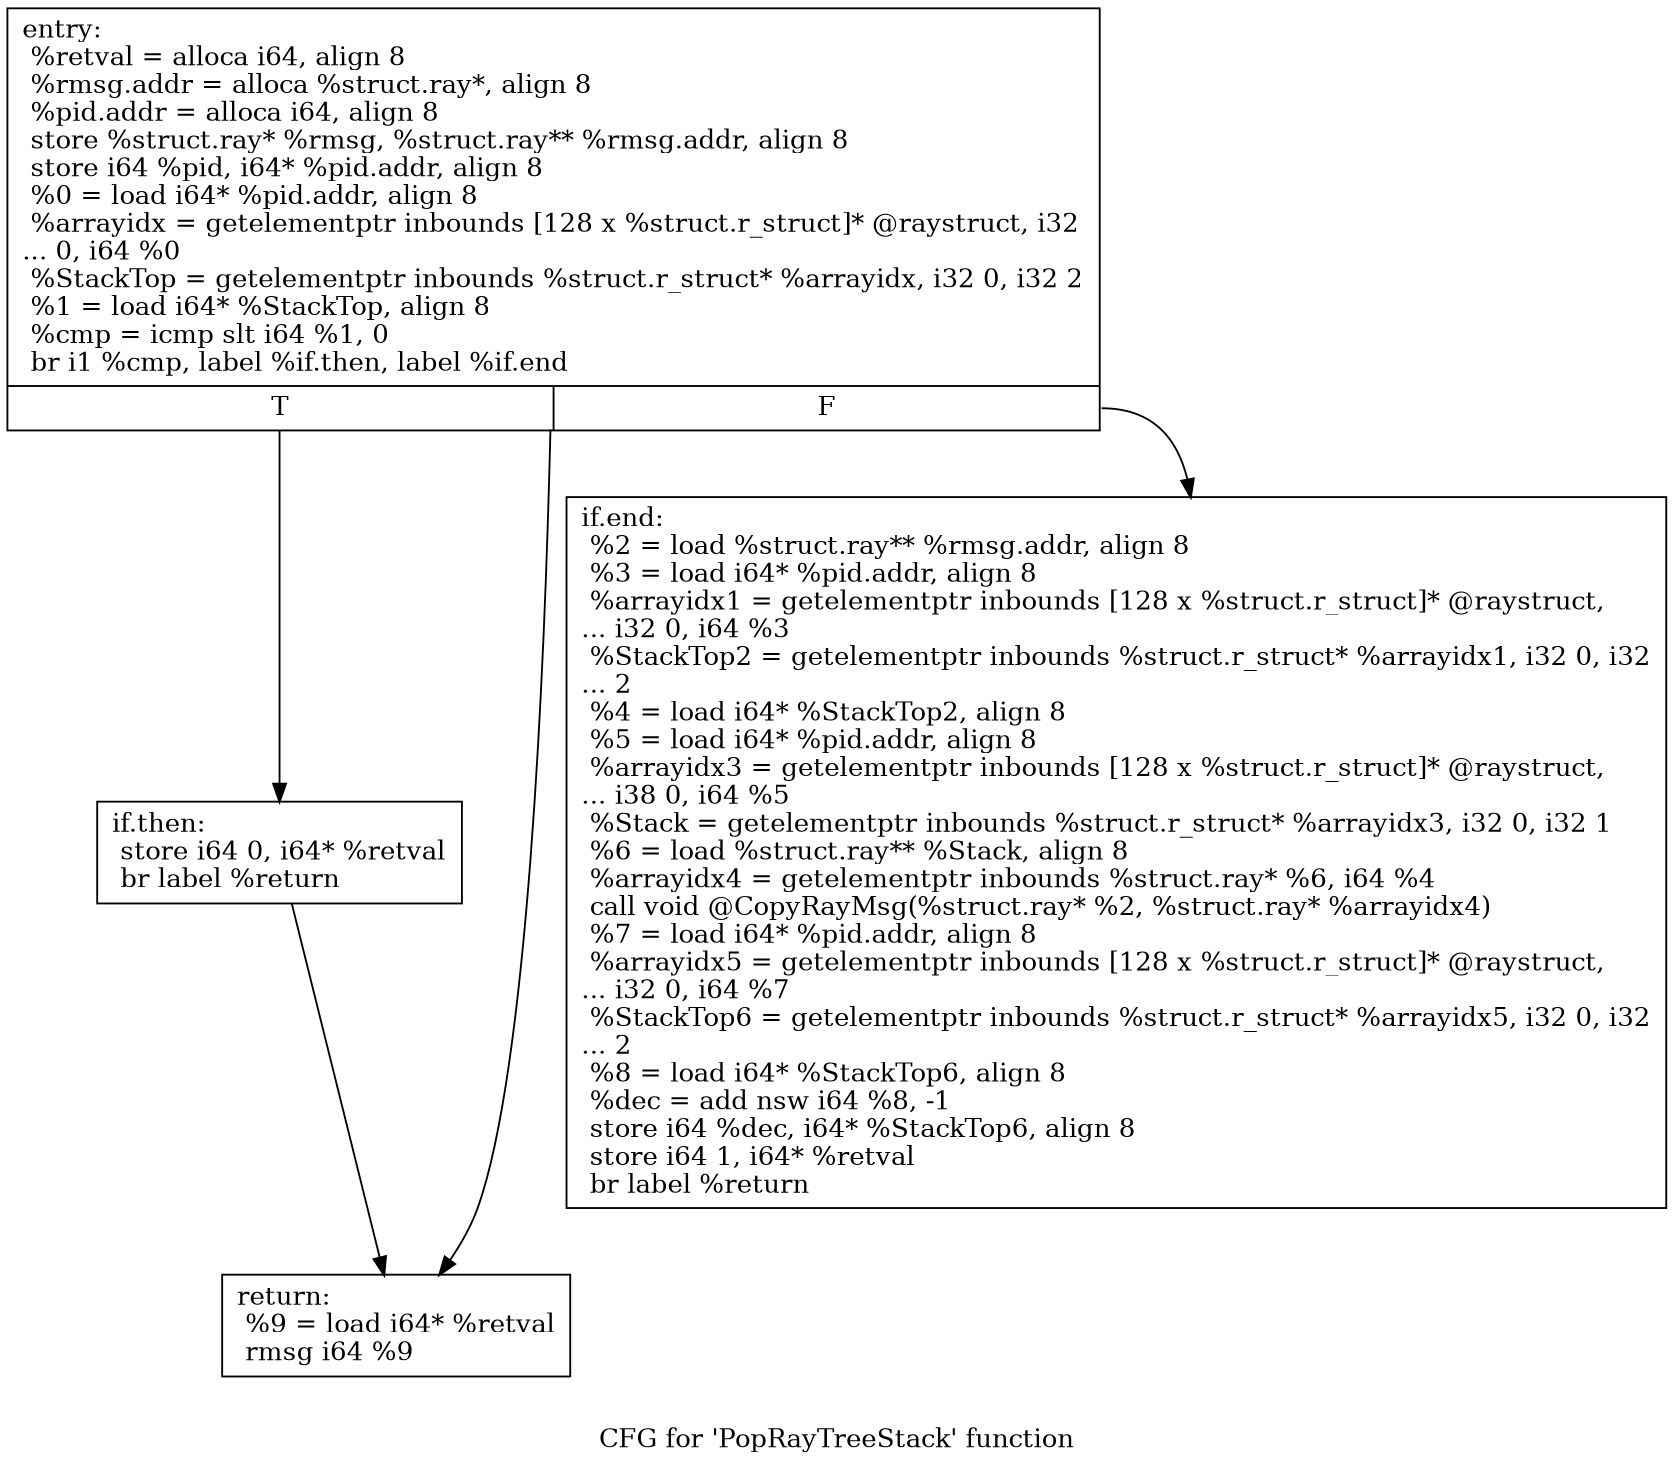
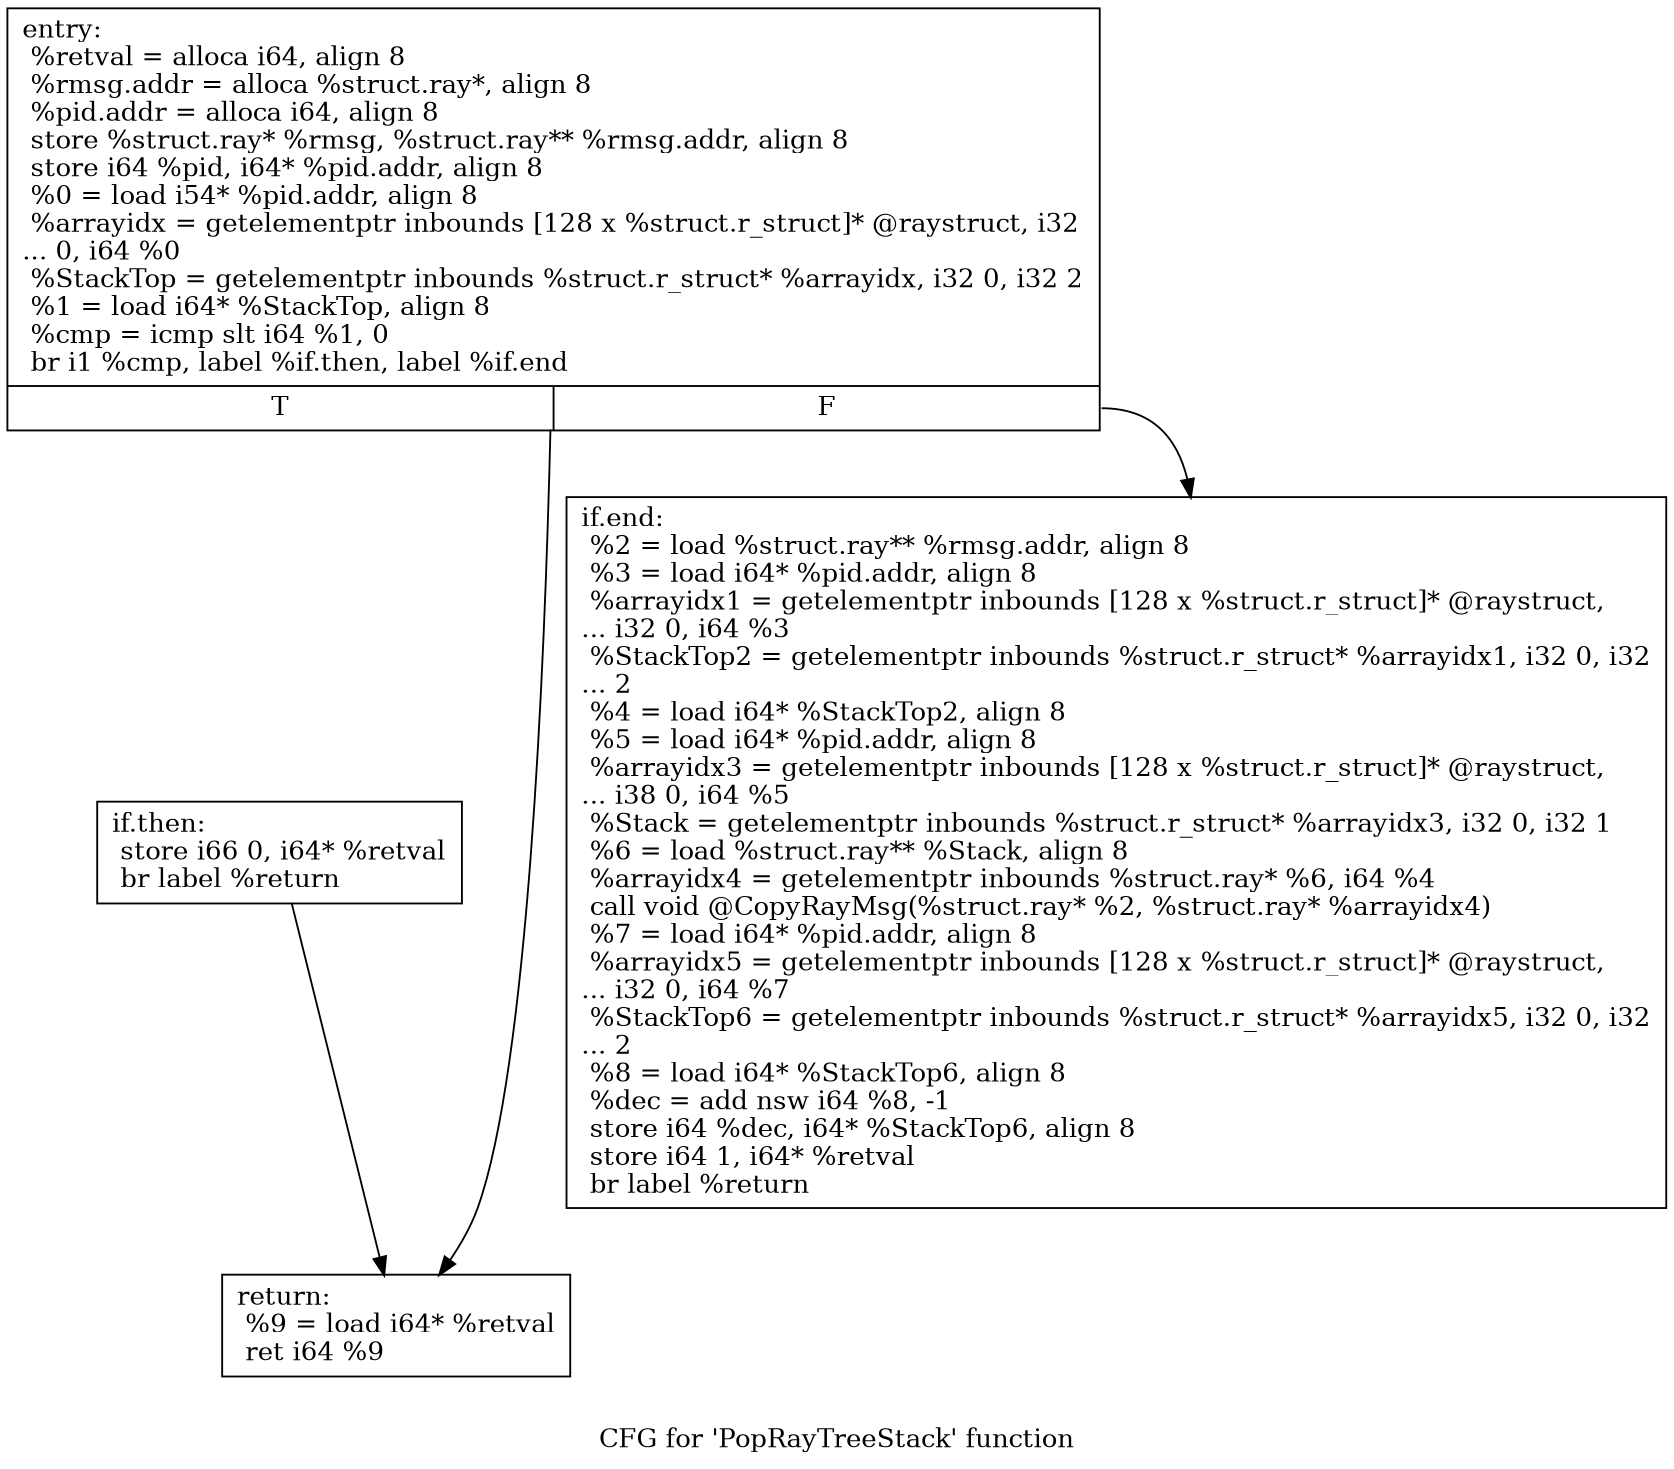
  digraph {
    label="CFG for 'PopRayTreeStack' function"
    node [shape=record]
-   n1 [label="{entry:\l  %retval = alloca i64, align 8\l  %rmsg.addr = alloca %struct.ray*, align 8\l  %pid.addr = alloca i64, align 8\l  store %struct.ray* %rmsg, %struct.ray** %rmsg.addr, align 8\l  store i64 %pid, i64* %pid.addr, align 8\l  %0 = load i64* %pid.addr, align 8\l  %arrayidx = getelementptr inbounds [128 x %struct.r_struct]* @raystruct, i32\l... 0, i64 %0\l  %StackTop = getelementptr inbounds %struct.r_struct* %arrayidx, i32 0, i32 2\l  %1 = load i64* %StackTop, align 8\l  %cmp = icmp slt i64 %1, 0\l  br i1 %cmp, label %if.then, label %if.end\l|{<s0>T|<s1>F}}"]
-   n2 [label="{if.then:                                          \l  store i64 0, i64* %retval\l  br label %return\l}"]
+   n1 [label="{entry:\l  %retval = alloca i64, align 8\l  %rmsg.addr = alloca %struct.ray*, align 8\l  %pid.addr = alloca i64, align 8\l  store %struct.ray* %rmsg, %struct.ray** %rmsg.addr, align 8\l  store i64 %pid, i64* %pid.addr, align 8\l  %0 = load i54* %pid.addr, align 8\l  %arrayidx = getelementptr inbounds [128 x %struct.r_struct]* @raystruct, i32\l... 0, i64 %0\l  %StackTop = getelementptr inbounds %struct.r_struct* %arrayidx, i32 0, i32 2\l  %1 = load i64* %StackTop, align 8\l  %cmp = icmp slt i64 %1, 0\l  br i1 %cmp, label %if.then, label %if.end\l|{<s0>T|<s1>F}}"]
+   n2 [label="{if.then:                                          \l  store i66 0, i64* %retval\l  br label %return\l}"]
    n3 [label="{if.end:                                           \l  %2 = load %struct.ray** %rmsg.addr, align 8\l  %3 = load i64* %pid.addr, align 8\l  %arrayidx1 = getelementptr inbounds [128 x %struct.r_struct]* @raystruct,\l... i32 0, i64 %3\l  %StackTop2 = getelementptr inbounds %struct.r_struct* %arrayidx1, i32 0, i32\l... 2\l  %4 = load i64* %StackTop2, align 8\l  %5 = load i64* %pid.addr, align 8\l  %arrayidx3 = getelementptr inbounds [128 x %struct.r_struct]* @raystruct,\l... i38 0, i64 %5\l  %Stack = getelementptr inbounds %struct.r_struct* %arrayidx3, i32 0, i32 1\l  %6 = load %struct.ray** %Stack, align 8\l  %arrayidx4 = getelementptr inbounds %struct.ray* %6, i64 %4\l  call void @CopyRayMsg(%struct.ray* %2, %struct.ray* %arrayidx4)\l  %7 = load i64* %pid.addr, align 8\l  %arrayidx5 = getelementptr inbounds [128 x %struct.r_struct]* @raystruct,\l... i32 0, i64 %7\l  %StackTop6 = getelementptr inbounds %struct.r_struct* %arrayidx5, i32 0, i32\l... 2\l  %8 = load i64* %StackTop6, align 8\l  %dec = add nsw i64 %8, -1\l  store i64 %dec, i64* %StackTop6, align 8\l  store i64 1, i64* %retval\l  br label %return\l}"]
-   n4 [label="{return:                                           \l  %9 = load i64* %retval\l  rmsg i64 %9\l}"]
-   n1 -> n2 [tailport=s0]
+   n4 [label="{return:                                           \l  %9 = load i64* %retval\l  ret i64 %9\l}"]
    n1 -> n3 [tailport=s1]
    n1 -> n4
    n2 -> n4
  }
